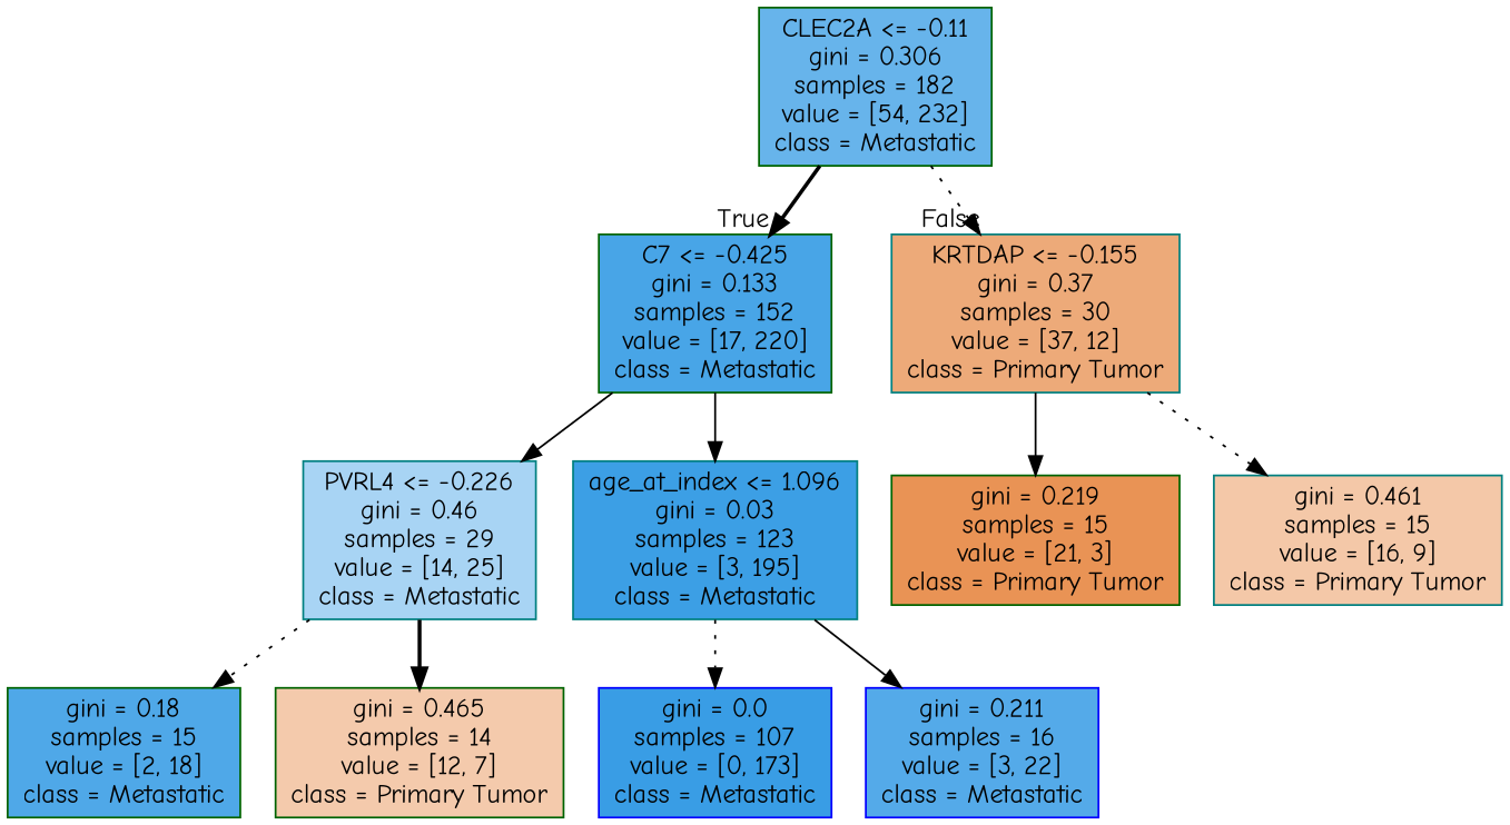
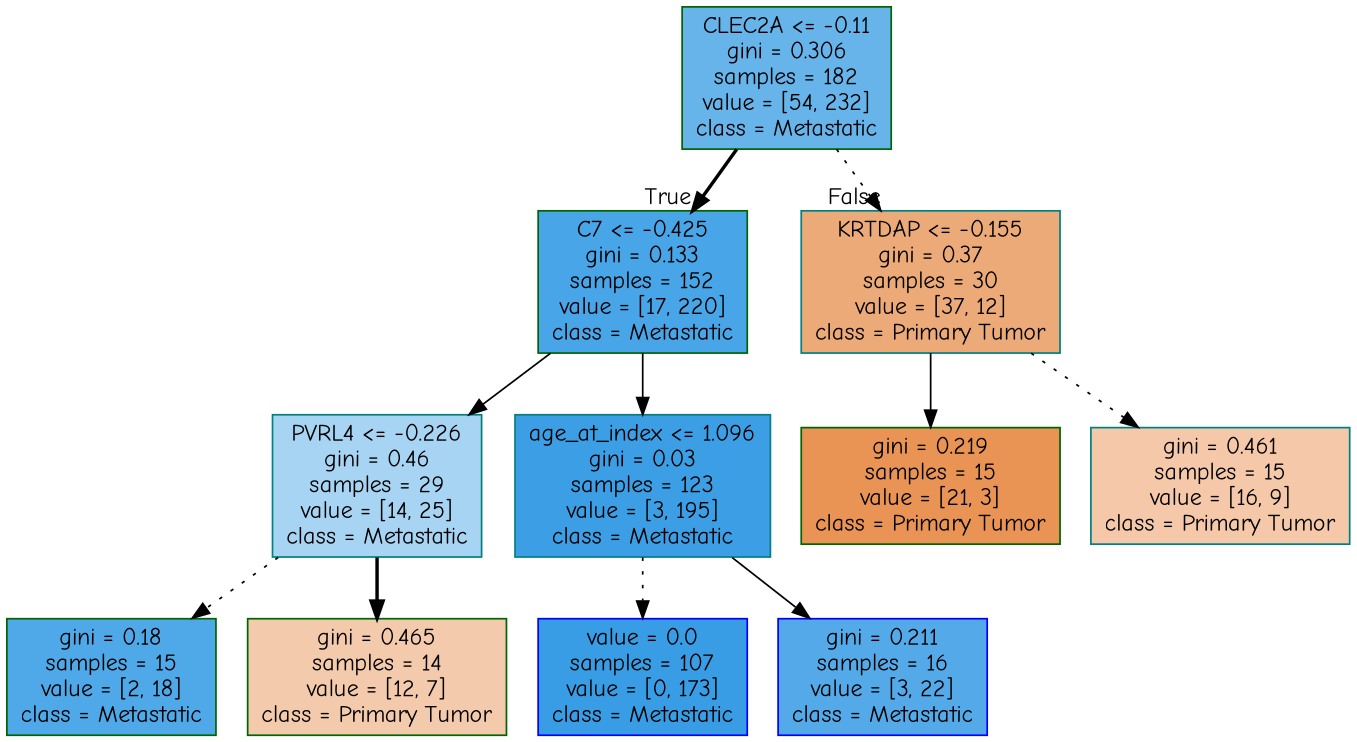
  digraph {
    fontname="Comic Neue"
    node [color=darkgreen shape=box style=filled fontname="Comic Neue"]
    edge [style=dotted fontname="Comic Neue"]
    n1 [fillcolor="#67b4eb" label="CLEC2A <= -0.11\ngini = 0.306\nsamples = 182\nvalue = [54, 232]\nclass = Metastatic"]
    n2 [fillcolor="#48a5e7" label="C7 <= -0.425\ngini = 0.133\nsamples = 152\nvalue = [17, 220]\nclass = Metastatic"]
    n3 [color=teal fillcolor="#edaa79" label="KRTDAP <= -0.155\ngini = 0.37\nsamples = 30\nvalue = [37, 12]\nclass = Primary Tumor"]
    n4 [color=teal fillcolor="#a8d4f4" label="PVRL4 <= -0.226\ngini = 0.46\nsamples = 29\nvalue = [14, 25]\nclass = Metastatic"]
    n5 [color=teal fillcolor="#3c9fe5" label="age_at_index <= 1.096\ngini = 0.03\nsamples = 123\nvalue = [3, 195]\nclass = Metastatic"]
    n6 [fillcolor="#4fa8e8" label="gini = 0.18\nsamples = 15\nvalue = [2, 18]\nclass = Metastatic"]
    n7 [fillcolor="#f4caac" label="gini = 0.465\nsamples = 14\nvalue = [12, 7]\nclass = Primary Tumor"]
-   n8 [color=blue fillcolor="#399de5" label="gini = 0.0\nsamples = 107\nvalue = [0, 173]\nclass = Metastatic"]
+   n8 [color=blue fillcolor="#399de5" label="value = 0.0\nsamples = 107\nvalue = [0, 173]\nclass = Metastatic"]
    n9 [color=blue fillcolor="#54aae9" label="gini = 0.211\nsamples = 16\nvalue = [3, 22]\nclass = Metastatic"]
    n10 [fillcolor="#e99355" label="gini = 0.219\nsamples = 15\nvalue = [21, 3]\nclass = Primary Tumor"]
    n11 [color=teal fillcolor="#f4c8a8" label="gini = 0.461\nsamples = 15\nvalue = [16, 9]\nclass = Primary Tumor"]
    n1 -> n2 [headlabel=True labelangle=45 labeldistance=2.5 style=bold]
    n1 -> n3 [headlabel=False labelangle=-45 labeldistance=2.5]
    n2 -> n4 [style=solid]
    n2 -> n5 [style=solid]
    n3 -> n10 [style=solid]
    n3 -> n11
    n4 -> n6
    n4 -> n7 [style=bold]
    n5 -> n8
    n5 -> n9 [style=solid]
  }
